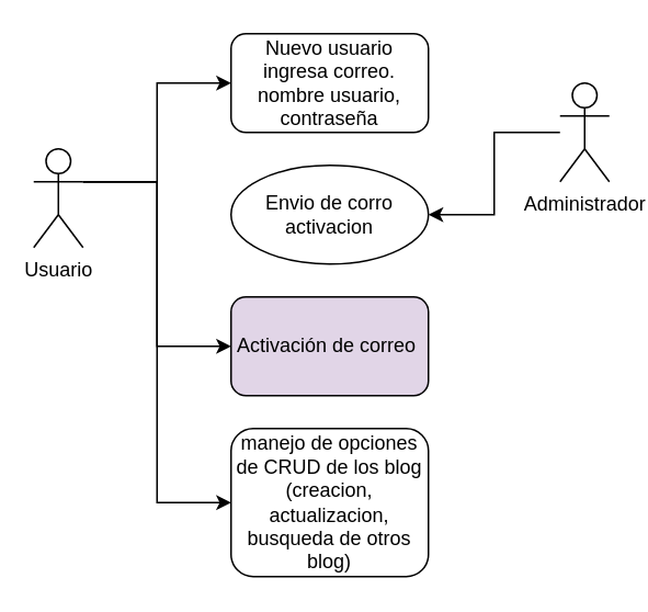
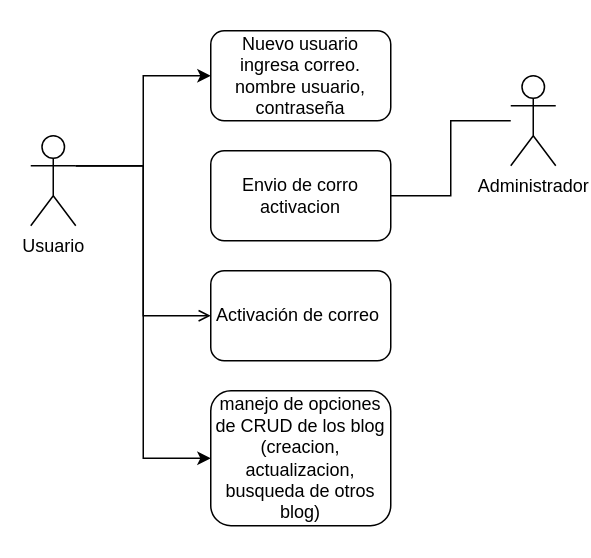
  <mxCell id="0" />
  <mxCell id="1" parent="0" />
  <mxCell id="2" style="edgeStyle=orthogonalEdgeStyle;rounded=0;orthogonalLoop=1;jettySize=auto;html=1;exitX=1;exitY=0.333;exitDx=0;exitDy=0;exitPerimeter=0;entryX=0;entryY=0.5;entryDx=0;entryDy=0;" edge="1" parent="1" source="5" target="6"><mxGeometry relative="1" as="geometry" /></mxCell>
- <mxCell id="3" style="edgeStyle=orthogonalEdgeStyle;rounded=0;orthogonalLoop=1;jettySize=auto;html=1;exitX=1;exitY=0.333;exitDx=0;exitDy=0;exitPerimeter=0;entryX=0;entryY=0.5;entryDx=0;entryDy=0;" edge="1" parent="1" source="5" target="10"><mxGeometry relative="1" as="geometry"><mxPoint x="110" y="230" as="targetPoint" /></mxGeometry></mxCell>
+ <mxCell id="3" style="edgeStyle=orthogonalEdgeStyle;rounded=0;orthogonalLoop=1;jettySize=auto;html=1;exitX=1;exitY=0.333;exitDx=0;exitDy=0;exitPerimeter=0;entryX=0;entryY=0.5;entryDx=0;entryDy=0;endArrow=open;" edge="1" parent="1" source="5" target="10"><mxGeometry relative="1" as="geometry"><mxPoint x="110" y="230" as="targetPoint" /></mxGeometry></mxCell>
  <mxCell id="4" style="edgeStyle=orthogonalEdgeStyle;rounded=0;orthogonalLoop=1;jettySize=auto;html=1;exitX=1;exitY=0.333;exitDx=0;exitDy=0;exitPerimeter=0;entryX=0;entryY=0.5;entryDx=0;entryDy=0;" edge="1" parent="1" source="5" target="11"><mxGeometry relative="1" as="geometry" /></mxCell>
  <mxCell id="5" value="Usuario" style="shape=umlActor;verticalLabelPosition=bottom;verticalAlign=top;html=1;outlineConnect=0;" vertex="1" parent="1"><mxGeometry x="20" y="90" width="30" height="60" as="geometry" /></mxCell>
  <mxCell id="6" value="Nuevo usuario ingresa correo. nombre usuario, contraseña" style="rounded=1;whiteSpace=wrap;html=1;" vertex="1" parent="1"><mxGeometry x="140" y="20" width="120" height="60" as="geometry" /></mxCell>
- <mxCell id="7" style="edgeStyle=orthogonalEdgeStyle;rounded=0;orthogonalLoop=1;jettySize=auto;html=1;" edge="1" parent="1" source="8" target="9"><mxGeometry relative="1" as="geometry" /></mxCell>
+ <mxCell id="7" style="edgeStyle=orthogonalEdgeStyle;rounded=0;orthogonalLoop=1;jettySize=auto;html=1;endArrow=none;" edge="1" parent="1" source="8" target="9"><mxGeometry relative="1" as="geometry" /></mxCell>
  <mxCell id="8" value="Administrador" style="shape=umlActor;verticalLabelPosition=bottom;verticalAlign=top;html=1;outlineConnect=0;" vertex="1" parent="1"><mxGeometry x="340" y="50" width="30" height="60" as="geometry" /></mxCell>
- <mxCell id="9" value="Envio de corro activacion" style="ellipse;whiteSpace=wrap;html=1;" vertex="1" parent="1"><mxGeometry x="140" y="100" width="120" height="60" as="geometry" /></mxCell>
- <mxCell id="10" value="Activación de correo&amp;nbsp;" style="rounded=1;whiteSpace=wrap;html=1;fillColor=#e1d5e7;" vertex="1" parent="1"><mxGeometry x="140" y="180" width="120" height="60" as="geometry" /></mxCell>
+ <mxCell id="9" value="Envio de corro activacion" style="rounded=1;whiteSpace=wrap;html=1;" vertex="1" parent="1"><mxGeometry x="140" y="100" width="120" height="60" as="geometry" /></mxCell>
+ <mxCell id="10" value="Activación de correo&amp;nbsp;" style="rounded=1;whiteSpace=wrap;html=1;" vertex="1" parent="1"><mxGeometry x="140" y="180" width="120" height="60" as="geometry" /></mxCell>
  <mxCell id="11" value="manejo de opciones de CRUD de los blog (creacion, actualizacion, busqueda de otros blog)" style="rounded=1;whiteSpace=wrap;html=1;" vertex="1" parent="1"><mxGeometry x="140" y="260" width="120" height="90" as="geometry" /></mxCell>
